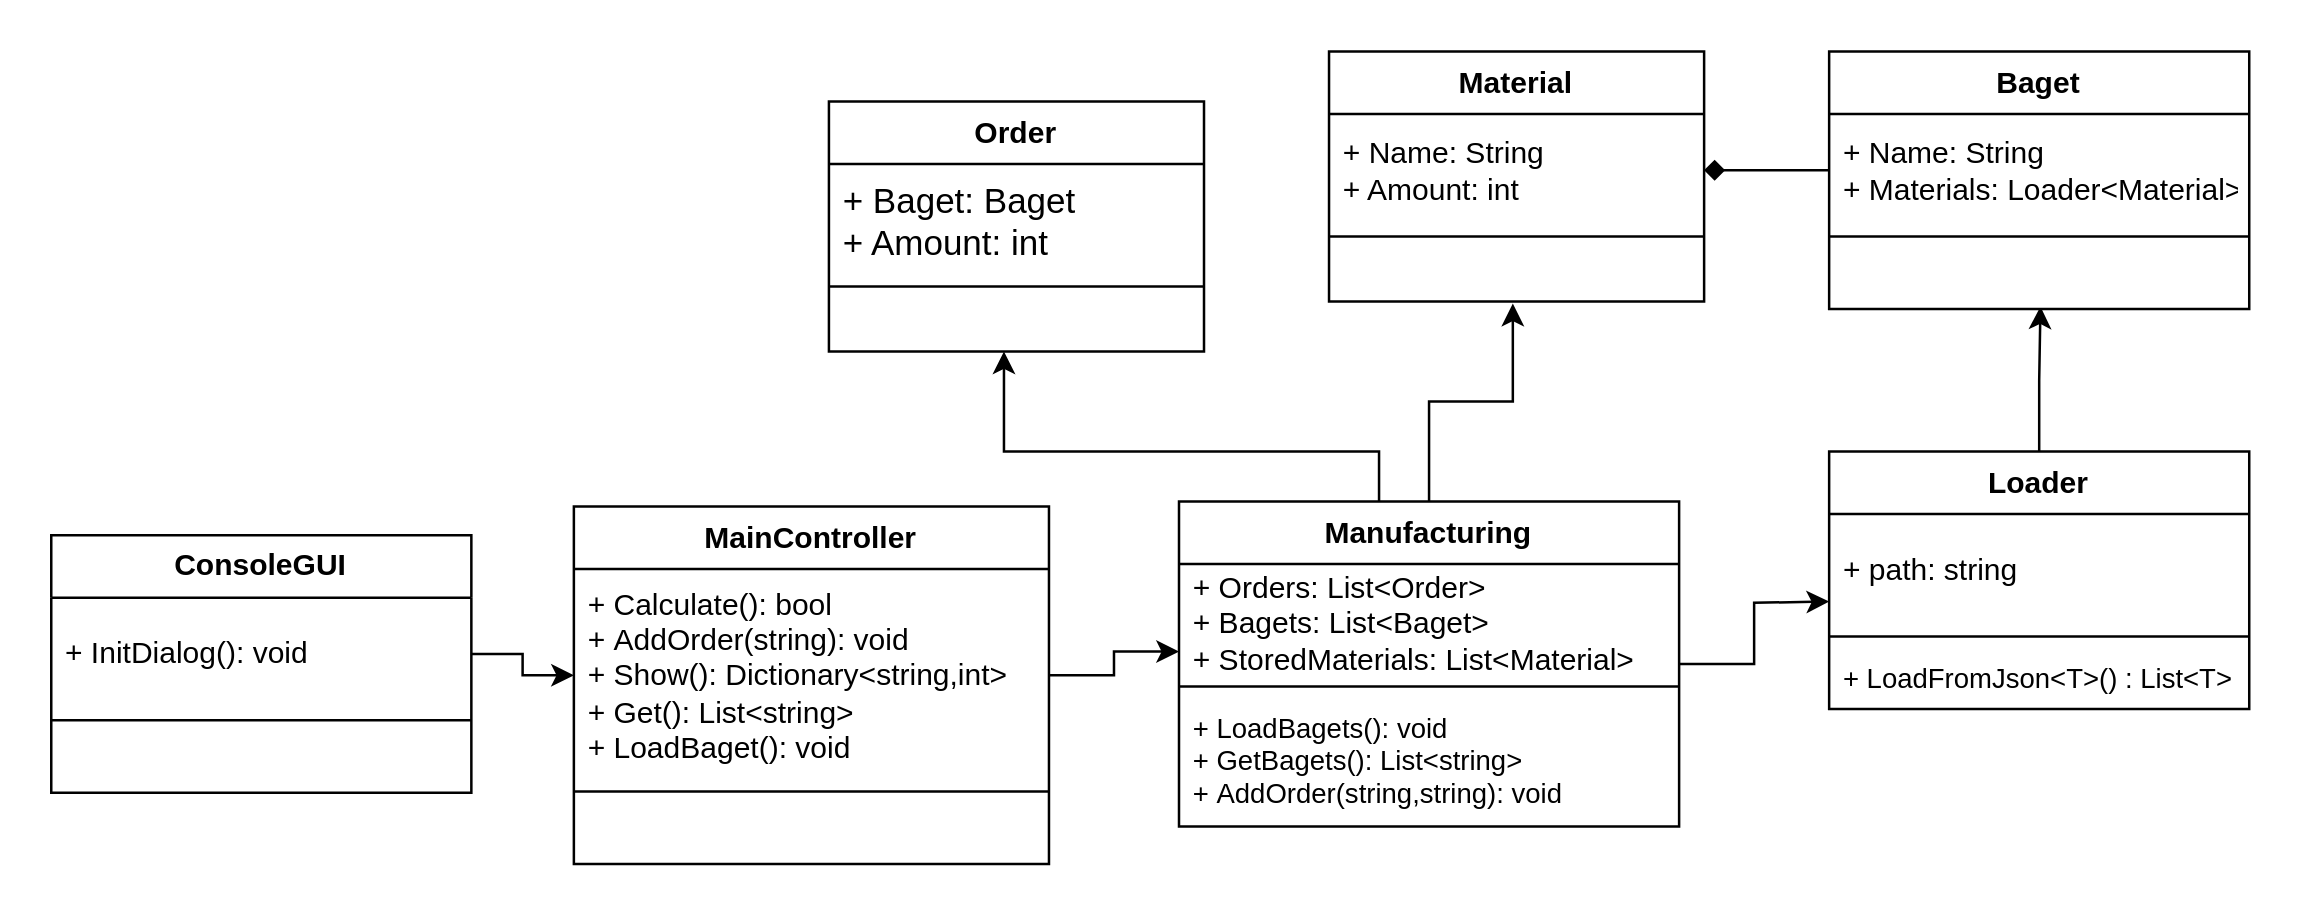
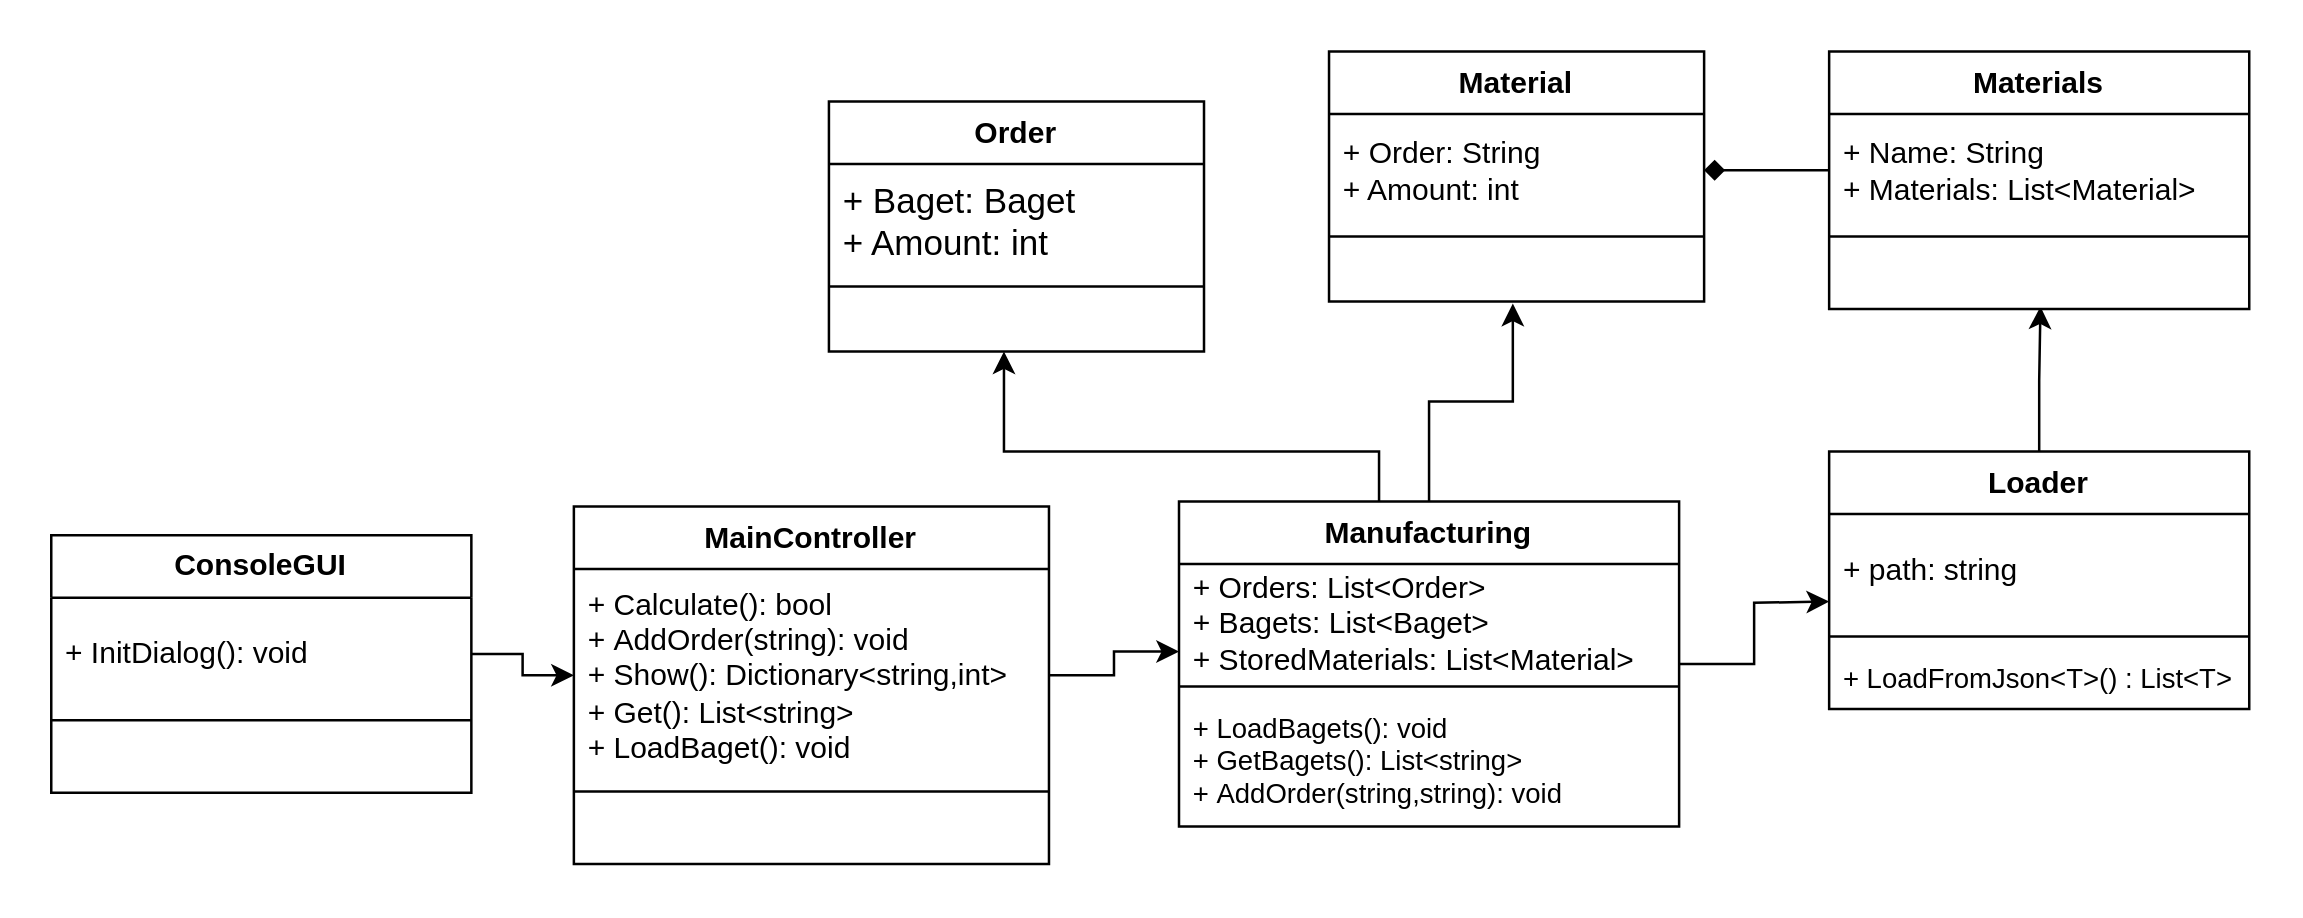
  <mxCell id="0" />
  <mxCell id="1" parent="0" />
  <mxCell id="2" style="edgeStyle=orthogonalEdgeStyle;rounded=0;orthogonalLoop=1;jettySize=auto;html=1;" parent="1" source="5" edge="1"><mxGeometry relative="1" as="geometry"><mxPoint x="731" y="240" as="targetPoint" /></mxGeometry></mxCell>
  <mxCell id="3" style="edgeStyle=orthogonalEdgeStyle;rounded=0;orthogonalLoop=1;jettySize=auto;html=1;entryX=0.49;entryY=1.039;entryDx=0;entryDy=0;entryPerimeter=0;" parent="1" source="5" target="21" edge="1"><mxGeometry relative="1" as="geometry" /></mxCell>
  <mxCell id="4" style="edgeStyle=orthogonalEdgeStyle;rounded=0;orthogonalLoop=1;jettySize=auto;html=1;" parent="1" source="5" edge="1"><mxGeometry relative="1" as="geometry"><mxPoint x="401" y="140" as="targetPoint" /><Array as="points"><mxPoint x="551" y="180" /><mxPoint x="401" y="180" /></Array></mxGeometry></mxCell>
  <mxCell id="5" value="Manufacturing" style="html=1;whiteSpace=wrap;swimlane;childLayout=stackLayout;horizontal=1;startSize=25;horizontalStack=0;resizeParent=1;resizeParentMax=0;resizeLast=0;collapsible=0;marginBottom=0;swimlaneFillColor=#ffffff;startSize=25;fontSize=12;fontColor=#000000;spacing=0;strokeOpacity=100;" parent="1" vertex="1"><mxGeometry x="471" y="200" width="200" height="130" as="geometry" /></mxCell>
  <mxCell id="6" value="+ Orders: List&amp;lt;Order&amp;gt;&lt;br&gt;+&amp;nbsp;Bagets: List&amp;lt;Baget&amp;gt;&lt;br&gt;+&amp;nbsp;StoredMaterials: List&amp;lt;Material&amp;gt;" style="part=1;html=1;resizeHeight=0;strokeColor=none;fillColor=none;align=left;verticalAlign=middle;spacingLeft=4;spacingRight=4;overflow=hidden;rotatable=0;points=[[0,0.5],[1,0.5]];portConstraint=eastwest;swimlaneFillColor=#ffffff;strokeOpacity=100;fontSize=12;fontColor=#000000;" parent="5" vertex="1"><mxGeometry y="25" width="200" height="45" as="geometry" /></mxCell>
  <mxCell id="7" value="" style="line;strokeWidth=1;fillColor=none;align=left;verticalAlign=middle;spacingTop=-1;spacingLeft=3;spacingRight=3;rotatable=0;labelPosition=right;points=[];portConstraint=eastwest;" parent="5" vertex="1"><mxGeometry y="70" width="200" height="8" as="geometry" /></mxCell>
  <mxCell id="8" value="+ LoadBagets(): void&lt;br&gt;+&amp;nbsp;GetBagets(): List&amp;lt;string&amp;gt;&lt;br&gt;+&amp;nbsp;AddOrder(string,string): void" style="part=1;html=1;resizeHeight=0;strokeColor=none;fillColor=none;align=left;verticalAlign=middle;spacingLeft=4;spacingRight=4;overflow=hidden;rotatable=0;points=[[0,0.5],[1,0.5]];portConstraint=eastwest;swimlaneFillColor=#ffffff;strokeOpacity=100;fontSize=11;" parent="5" vertex="1"><mxGeometry y="78" width="200" height="52" as="geometry" /></mxCell>
  <mxCell id="9" style="edgeStyle=orthogonalEdgeStyle;rounded=0;orthogonalLoop=1;jettySize=auto;html=1;entryX=0.503;entryY=0.96;entryDx=0;entryDy=0;entryPerimeter=0;" parent="1" source="10" target="17" edge="1"><mxGeometry relative="1" as="geometry"><mxPoint x="805" y="130" as="targetPoint" /></mxGeometry></mxCell>
  <mxCell id="10" value="Loader" style="html=1;whiteSpace=wrap;swimlane;childLayout=stackLayout;horizontal=1;startSize=25;horizontalStack=0;resizeParent=1;resizeParentMax=0;resizeLast=0;collapsible=0;marginBottom=0;swimlaneFillColor=#ffffff;startSize=25;fontSize=12;fontColor=#000000;spacing=0;strokeOpacity=100;" parent="1" vertex="1"><mxGeometry x="731" y="180" width="168" height="103" as="geometry" /></mxCell>
  <mxCell id="11" value="+ path: string" style="part=1;html=1;resizeHeight=0;strokeColor=none;fillColor=none;align=left;verticalAlign=middle;spacingLeft=4;spacingRight=4;overflow=hidden;rotatable=0;points=[[0,0.5],[1,0.5]];portConstraint=eastwest;swimlaneFillColor=#ffffff;strokeOpacity=100;fontSize=12;fontColor=#000000;" parent="10" vertex="1"><mxGeometry y="25" width="168" height="45" as="geometry" /></mxCell>
  <mxCell id="12" value="" style="line;strokeWidth=1;fillColor=none;align=left;verticalAlign=middle;spacingTop=-1;spacingLeft=3;spacingRight=3;rotatable=0;labelPosition=right;points=[];portConstraint=eastwest;" parent="10" vertex="1"><mxGeometry y="70" width="168" height="8" as="geometry" /></mxCell>
  <mxCell id="13" value="+ LoadFromJson&amp;lt;T&amp;gt;() :&amp;nbsp;List&amp;lt;T&amp;gt;" style="part=1;html=1;resizeHeight=0;strokeColor=none;fillColor=none;align=left;verticalAlign=middle;spacingLeft=4;spacingRight=4;overflow=hidden;rotatable=0;points=[[0,0.5],[1,0.5]];portConstraint=eastwest;swimlaneFillColor=#ffffff;strokeOpacity=100;fontSize=11;" parent="10" vertex="1"><mxGeometry y="78" width="168" height="25" as="geometry" /></mxCell>
- <mxCell id="14" value="Baget" style="html=1;whiteSpace=wrap;swimlane;childLayout=stackLayout;horizontal=1;startSize=25;horizontalStack=0;resizeParent=1;resizeParentMax=0;resizeLast=0;collapsible=0;marginBottom=0;swimlaneFillColor=#ffffff;startSize=25;fontSize=12;fontColor=#000000;spacing=0;strokeOpacity=100;" parent="1" vertex="1"><mxGeometry x="731" y="20" width="168" height="103" as="geometry" /></mxCell>
- <mxCell id="15" value="+ Name: String&lt;br&gt;+ Materials: Loader&amp;lt;Material&amp;gt; " style="part=1;html=1;resizeHeight=0;strokeColor=none;fillColor=none;align=left;verticalAlign=middle;spacingLeft=4;spacingRight=4;overflow=hidden;rotatable=0;points=[[0,0.5],[1,0.5]];portConstraint=eastwest;swimlaneFillColor=#ffffff;strokeOpacity=100;fontSize=12;fontColor=#000000;" parent="14" vertex="1"><mxGeometry y="25" width="168" height="45" as="geometry" /></mxCell>
+ <mxCell id="14" value="Materials" style="html=1;whiteSpace=wrap;swimlane;childLayout=stackLayout;horizontal=1;startSize=25;horizontalStack=0;resizeParent=1;resizeParentMax=0;resizeLast=0;collapsible=0;marginBottom=0;swimlaneFillColor=#ffffff;startSize=25;fontSize=12;fontColor=#000000;spacing=0;strokeOpacity=100;" parent="1" vertex="1"><mxGeometry x="731" y="20" width="168" height="103" as="geometry" /></mxCell>
+ <mxCell id="15" value="+ Name: String&lt;br&gt;+ Materials: List&amp;lt;Material&amp;gt; " style="part=1;html=1;resizeHeight=0;strokeColor=none;fillColor=none;align=left;verticalAlign=middle;spacingLeft=4;spacingRight=4;overflow=hidden;rotatable=0;points=[[0,0.5],[1,0.5]];portConstraint=eastwest;swimlaneFillColor=#ffffff;strokeOpacity=100;fontSize=12;fontColor=#000000;" parent="14" vertex="1"><mxGeometry y="25" width="168" height="45" as="geometry" /></mxCell>
  <mxCell id="16" value="" style="line;strokeWidth=1;fillColor=none;align=left;verticalAlign=middle;spacingTop=-1;spacingLeft=3;spacingRight=3;rotatable=0;labelPosition=right;points=[];portConstraint=eastwest;" parent="14" vertex="1"><mxGeometry y="70" width="168" height="8" as="geometry" /></mxCell>
  <mxCell id="17" value="" style="part=1;html=1;resizeHeight=0;strokeColor=none;fillColor=none;align=left;verticalAlign=middle;spacingLeft=4;spacingRight=4;overflow=hidden;rotatable=0;points=[[0,0.5],[1,0.5]];portConstraint=eastwest;swimlaneFillColor=#ffffff;strokeOpacity=100;fontSize=11;" parent="14" vertex="1"><mxGeometry y="78" width="168" height="25" as="geometry" /></mxCell>
  <mxCell id="18" value="Material" style="html=1;whiteSpace=wrap;swimlane;childLayout=stackLayout;horizontal=1;startSize=26;horizontalStack=0;resizeParent=1;resizeParentMax=0;resizeLast=0;collapsible=0;marginBottom=0;swimlaneFillColor=#ffffff;startSize=25;fontSize=12;fontColor=#000000;spacing=0;strokeOpacity=100;" parent="1" vertex="1"><mxGeometry x="531" y="20" width="150" height="100" as="geometry" /></mxCell>
- <mxCell id="19" value="+ Name: String&lt;br&gt;+ Amount: int" style="part=1;html=1;resizeHeight=0;strokeColor=none;fillColor=none;align=left;verticalAlign=middle;spacingLeft=4;spacingRight=4;overflow=hidden;rotatable=0;points=[[0,0.5],[1,0.5]];portConstraint=eastwest;swimlaneFillColor=#ffffff;strokeOpacity=100;fontSize=12;fontColor=#000000;" parent="18" vertex="1"><mxGeometry y="25" width="150" height="45" as="geometry" /></mxCell>
+ <mxCell id="19" value="+ Order: String&lt;br&gt;+ Amount: int" style="part=1;html=1;resizeHeight=0;strokeColor=none;fillColor=none;align=left;verticalAlign=middle;spacingLeft=4;spacingRight=4;overflow=hidden;rotatable=0;points=[[0,0.5],[1,0.5]];portConstraint=eastwest;swimlaneFillColor=#ffffff;strokeOpacity=100;fontSize=12;fontColor=#000000;" parent="18" vertex="1"><mxGeometry y="25" width="150" height="45" as="geometry" /></mxCell>
  <mxCell id="20" value="" style="line;strokeWidth=1;fillColor=none;align=left;verticalAlign=middle;spacingTop=-1;spacingLeft=3;spacingRight=3;rotatable=0;labelPosition=right;points=[];portConstraint=eastwest;" parent="18" vertex="1"><mxGeometry y="70" width="150" height="8" as="geometry" /></mxCell>
  <mxCell id="21" value="" style="part=1;html=1;resizeHeight=0;strokeColor=none;fillColor=none;align=left;verticalAlign=middle;spacingLeft=4;spacingRight=4;overflow=hidden;rotatable=0;points=[[0,0.5],[1,0.5]];portConstraint=eastwest;swimlaneFillColor=#ffffff;strokeOpacity=100;fontSize=11;" parent="18" vertex="1"><mxGeometry y="78" width="150" height="22" as="geometry" /></mxCell>
  <mxCell id="22" style="edgeStyle=orthogonalEdgeStyle;rounded=0;orthogonalLoop=1;jettySize=auto;html=1;endArrow=diamond;" parent="1" source="15" target="19" edge="1"><mxGeometry relative="1" as="geometry" /></mxCell>
  <mxCell id="23" value="Order" style="html=1;whiteSpace=wrap;swimlane;childLayout=stackLayout;horizontal=1;startSize=26;horizontalStack=0;resizeParent=1;resizeParentMax=0;resizeLast=0;collapsible=0;marginBottom=0;swimlaneFillColor=#ffffff;startSize=25;fontSize=12;fontColor=#000000;spacing=0;strokeOpacity=100;" parent="1" vertex="1"><mxGeometry x="331" y="40" width="150" height="100" as="geometry" /></mxCell>
  <mxCell id="24" value="&lt;span&gt;&lt;font style=&quot;font-size: 14px&quot;&gt;+ Baget: Baget&lt;br&gt;+ Amount: int&lt;/font&gt;&lt;/span&gt;" style="part=1;html=1;resizeHeight=0;strokeColor=none;fillColor=none;align=left;verticalAlign=middle;spacingLeft=4;spacingRight=4;overflow=hidden;rotatable=0;points=[[0,0.5],[1,0.5]];portConstraint=eastwest;swimlaneFillColor=#ffffff;strokeOpacity=100;fontSize=12;fontColor=#000000;" parent="23" vertex="1"><mxGeometry y="25" width="150" height="45" as="geometry" /></mxCell>
  <mxCell id="25" value="" style="line;strokeWidth=1;fillColor=none;align=left;verticalAlign=middle;spacingTop=-1;spacingLeft=3;spacingRight=3;rotatable=0;labelPosition=right;points=[];portConstraint=eastwest;" parent="23" vertex="1"><mxGeometry y="70" width="150" height="8" as="geometry" /></mxCell>
  <mxCell id="26" value="" style="part=1;html=1;resizeHeight=0;strokeColor=none;fillColor=none;align=left;verticalAlign=middle;spacingLeft=4;spacingRight=4;overflow=hidden;rotatable=0;points=[[0,0.5],[1,0.5]];portConstraint=eastwest;swimlaneFillColor=#ffffff;strokeOpacity=100;fontSize=11;" parent="23" vertex="1"><mxGeometry y="78" width="150" height="22" as="geometry" /></mxCell>
  <mxCell id="27" value="MainController" style="html=1;whiteSpace=wrap;swimlane;childLayout=stackLayout;horizontal=1;startSize=25;horizontalStack=0;resizeParent=1;resizeParentMax=0;resizeLast=0;collapsible=0;marginBottom=0;swimlaneFillColor=#ffffff;startSize=25;fontSize=12;fontColor=#000000;spacing=0;strokeOpacity=100;" vertex="1" parent="1"><mxGeometry x="229" y="202" width="190" height="143" as="geometry" /></mxCell>
  <mxCell id="28" value="+&amp;nbsp;Calculate(): bool&lt;br&gt;+&amp;nbsp;AddOrder(string): void&lt;br&gt;+ Show():&amp;nbsp;Dictionary&amp;lt;string,int&amp;gt;&lt;br&gt;+ Get():&amp;nbsp;List&amp;lt;string&amp;gt;&lt;br&gt;+&amp;nbsp;LoadBaget(): void" style="part=1;html=1;resizeHeight=0;strokeColor=none;fillColor=none;align=left;verticalAlign=middle;spacingLeft=4;spacingRight=4;overflow=hidden;rotatable=0;points=[[0,0.5],[1,0.5]];portConstraint=eastwest;swimlaneFillColor=#ffffff;strokeOpacity=100;fontSize=12;fontColor=#000000;" vertex="1" parent="27"><mxGeometry y="25" width="190" height="85" as="geometry" /></mxCell>
  <mxCell id="29" value="" style="line;strokeWidth=1;fillColor=none;align=left;verticalAlign=middle;spacingTop=-1;spacingLeft=3;spacingRight=3;rotatable=0;labelPosition=right;points=[];portConstraint=eastwest;" vertex="1" parent="27"><mxGeometry y="110" width="190" height="8" as="geometry" /></mxCell>
  <mxCell id="30" value="" style="part=1;html=1;resizeHeight=0;strokeColor=none;fillColor=none;align=left;verticalAlign=middle;spacingLeft=4;spacingRight=4;overflow=hidden;rotatable=0;points=[[0,0.5],[1,0.5]];portConstraint=eastwest;swimlaneFillColor=#ffffff;strokeOpacity=100;fontSize=11;" vertex="1" parent="27"><mxGeometry y="118" width="190" height="25" as="geometry" /></mxCell>
  <mxCell id="31" value="ConsoleGUI" style="html=1;whiteSpace=wrap;swimlane;childLayout=stackLayout;horizontal=1;startSize=25;horizontalStack=0;resizeParent=1;resizeParentMax=0;resizeLast=0;collapsible=0;marginBottom=0;swimlaneFillColor=#ffffff;startSize=25;fontSize=12;fontColor=#000000;spacing=0;strokeOpacity=100;" parent="1" vertex="1"><mxGeometry x="20" y="213.5" width="168" height="103" as="geometry" /></mxCell>
  <mxCell id="32" value="+&amp;nbsp;InitDialog(): void" style="part=1;html=1;resizeHeight=0;strokeColor=none;fillColor=none;align=left;verticalAlign=middle;spacingLeft=4;spacingRight=4;overflow=hidden;rotatable=0;points=[[0,0.5],[1,0.5]];portConstraint=eastwest;swimlaneFillColor=#ffffff;strokeOpacity=100;fontSize=12;fontColor=#000000;" parent="31" vertex="1"><mxGeometry y="25" width="168" height="45" as="geometry" /></mxCell>
  <mxCell id="33" value="" style="line;strokeWidth=1;fillColor=none;align=left;verticalAlign=middle;spacingTop=-1;spacingLeft=3;spacingRight=3;rotatable=0;labelPosition=right;points=[];portConstraint=eastwest;" parent="31" vertex="1"><mxGeometry y="70" width="168" height="8" as="geometry" /></mxCell>
  <mxCell id="34" value="" style="part=1;html=1;resizeHeight=0;strokeColor=none;fillColor=none;align=left;verticalAlign=middle;spacingLeft=4;spacingRight=4;overflow=hidden;rotatable=0;points=[[0,0.5],[1,0.5]];portConstraint=eastwest;swimlaneFillColor=#ffffff;strokeOpacity=100;fontSize=11;" parent="31" vertex="1"><mxGeometry y="78" width="168" height="25" as="geometry" /></mxCell>
  <mxCell id="35" style="edgeStyle=orthogonalEdgeStyle;rounded=0;orthogonalLoop=1;jettySize=auto;html=1;entryX=0;entryY=0.5;entryDx=0;entryDy=0;" edge="1" parent="1" source="32" target="28"><mxGeometry relative="1" as="geometry" /></mxCell>
  <mxCell id="36" style="edgeStyle=orthogonalEdgeStyle;rounded=0;orthogonalLoop=1;jettySize=auto;html=1;entryX=0;entryY=0.778;entryDx=0;entryDy=0;entryPerimeter=0;" edge="1" parent="1" source="28" target="6"><mxGeometry relative="1" as="geometry" /></mxCell>
